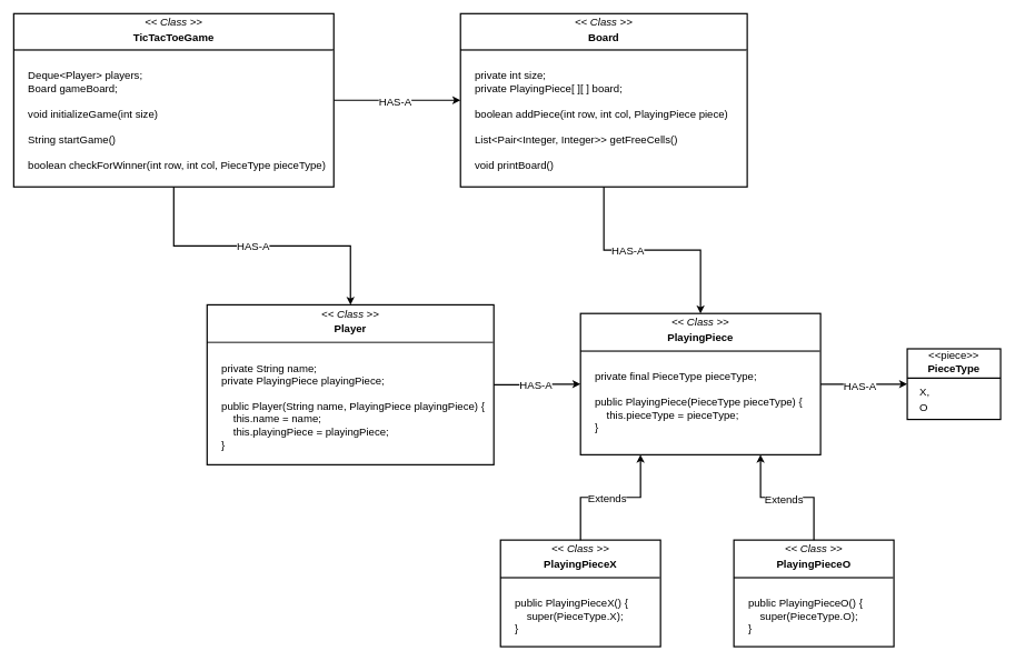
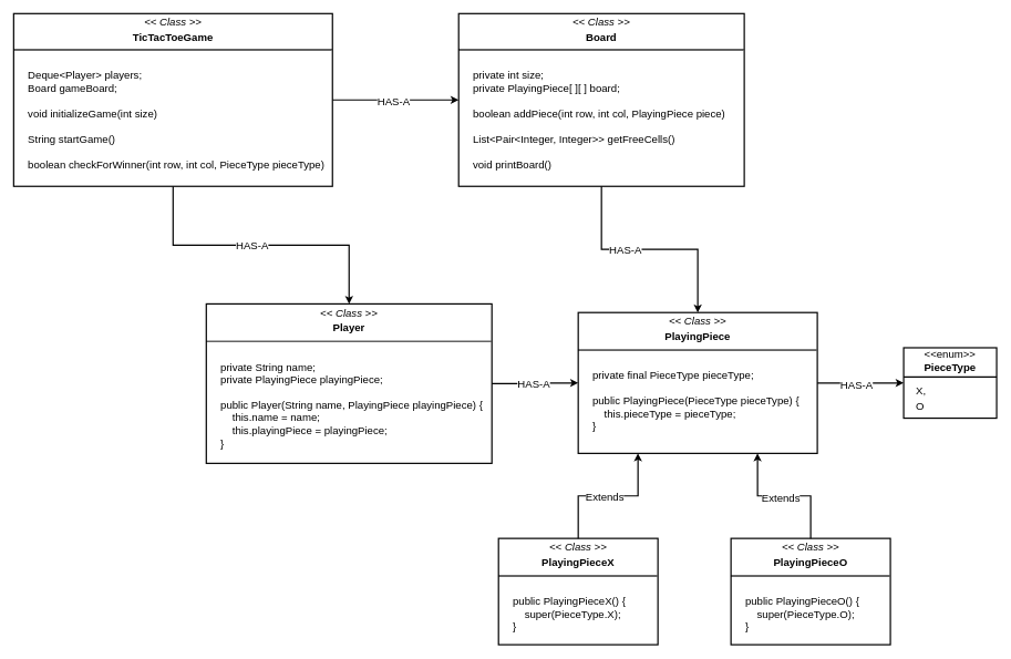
  <mxCell id="0" />
  <mxCell id="1" parent="0" />
  <mxCell id="2" value="" style="fontStyle=1;align=center;verticalAlign=middle;childLayout=stackLayout;horizontal=1;horizontalStack=0;resizeParent=1;resizeParentMax=0;resizeLast=0;marginBottom=0;fontSize=16;strokeWidth=2;fillColor=none;spacing=2;" vertex="1" parent="1"><mxGeometry x="1360" y="523" width="140" height="106" as="geometry" /></mxCell>
- <mxCell id="3" value="&amp;lt;&amp;lt;piece&amp;gt;&amp;gt;" style="html=1;align=center;spacing=2;verticalAlign=middle;strokeColor=none;fillColor=none;whiteSpace=wrap;fontSize=16;strokeWidth=2;" vertex="1" parent="2"><mxGeometry width="140" height="20" as="geometry" /></mxCell>
+ <mxCell id="3" value="&amp;lt;&amp;lt;enum&amp;gt;&amp;gt;" style="html=1;align=center;spacing=2;verticalAlign=middle;strokeColor=none;fillColor=none;whiteSpace=wrap;fontSize=16;strokeWidth=2;" vertex="1" parent="2"><mxGeometry width="140" height="20" as="geometry" /></mxCell>
  <mxCell id="4" value="PieceType" style="html=1;align=center;spacing=2;verticalAlign=middle;strokeColor=none;fillColor=none;whiteSpace=wrap;fontStyle=1;fontSize=16;strokeWidth=2;" vertex="1" parent="2"><mxGeometry y="20" width="140" height="20" as="geometry" /></mxCell>
  <mxCell id="5" value="" style="line;strokeWidth=2;fillColor=none;align=left;verticalAlign=middle;spacingTop=-1;spacingLeft=3;spacingRight=3;rotatable=0;labelPosition=right;points=[];portConstraint=eastwest;fontSize=16;spacing=2;" vertex="1" parent="2"><mxGeometry y="40" width="140" height="8" as="geometry" /></mxCell>
  <mxCell id="6" value="&lt;div style=&quot;line-height: 150%;&quot;&gt;&lt;div style=&quot;line-height: 140%;&quot;&gt;&lt;div style=&quot;line-height: 140%;&quot;&gt;&amp;nbsp; X,&lt;/div&gt;&lt;div style=&quot;line-height: 140%;&quot;&gt;&amp;nbsp; O&lt;/div&gt;&lt;/div&gt;&lt;/div&gt;" style="html=1;align=left;spacing=2;spacingLeft=8;verticalAlign=middle;strokeColor=none;fillColor=none;whiteSpace=wrap;fontSize=16;strokeWidth=2;" vertex="1" parent="2"><mxGeometry y="48" width="140" height="58" as="geometry" /></mxCell>
  <mxCell id="7" style="edgeStyle=orthogonalEdgeStyle;rounded=0;orthogonalLoop=1;jettySize=auto;html=1;entryX=0;entryY=0.5;entryDx=0;entryDy=0;fontSize=16;strokeWidth=2;spacing=2;" edge="1" parent="1" source="9" target="2"><mxGeometry relative="1" as="geometry" /></mxCell>
  <mxCell id="8" value="HAS-A" style="edgeLabel;html=1;align=center;verticalAlign=middle;resizable=0;points=[];fontSize=16;spacing=2;" vertex="1" connectable="0" parent="7"><mxGeometry x="-0.108" y="-1" relative="1" as="geometry"><mxPoint y="1" as="offset" /></mxGeometry></mxCell>
  <mxCell id="9" value="&lt;p style=&quot;margin: 4px 0px 0px; text-align: center;&quot;&gt;&lt;span style=&quot;background-color: initial;&quot;&gt;&lt;font&gt;&lt;i&gt;&amp;lt;&amp;lt; Class &amp;gt;&amp;gt;&lt;/i&gt;&lt;/font&gt;&lt;/span&gt;&lt;/p&gt;&lt;p style=&quot;margin: 4px 0px 0px; text-align: center;&quot;&gt;&lt;b&gt;PlayingPiece&lt;/b&gt;&lt;/p&gt;&lt;div style=&quot;height: 2px;&quot;&gt;&lt;br&gt;&lt;/div&gt;&lt;hr style=&quot;border-style: solid;&quot;&gt;&lt;p style=&quot;margin: 0px 0px 0px 4px;&quot;&gt;&lt;br&gt;&lt;/p&gt;&lt;p style=&quot;margin: 0px 0px 0px 4px;&quot;&gt;&lt;/p&gt;&lt;p style=&quot;margin: 0px 0px 0px 4px;&quot;&gt;&lt;span&gt;&amp;nbsp; &amp;nbsp;&amp;nbsp;&lt;/span&gt;&lt;span style=&quot;background-color: transparent;&quot;&gt;private final PieceType pieceType;&lt;/span&gt;&lt;/p&gt;&lt;p style=&quot;margin: 0px 0px 0px 4px;&quot;&gt;&lt;br&gt;&lt;/p&gt;&lt;p style=&quot;margin: 0px 0px 0px 4px;&quot;&gt;&amp;nbsp; &amp;nbsp; public PlayingPiece(PieceType pieceType) {&lt;/p&gt;&lt;p style=&quot;margin: 0px 0px 0px 4px;&quot;&gt;&amp;nbsp; &amp;nbsp; &amp;nbsp; &amp;nbsp; this.pieceType = pieceType;&lt;/p&gt;&lt;p style=&quot;margin: 0px 0px 0px 4px;&quot;&gt;&amp;nbsp; &amp;nbsp; }&lt;/p&gt;" style="verticalAlign=top;align=left;overflow=fill;html=1;whiteSpace=wrap;strokeWidth=2;fontSize=16;fillColor=none;spacing=2;" vertex="1" parent="1"><mxGeometry x="870" y="470" width="360" height="212" as="geometry" /></mxCell>
  <mxCell id="10" style="edgeStyle=orthogonalEdgeStyle;rounded=0;orthogonalLoop=1;jettySize=auto;html=1;entryX=0.25;entryY=1;entryDx=0;entryDy=0;fontSize=16;strokeWidth=2;spacing=2;" edge="1" parent="1" source="12" target="9"><mxGeometry relative="1" as="geometry" /></mxCell>
  <mxCell id="11" value="Extends" style="edgeLabel;html=1;align=center;verticalAlign=middle;resizable=0;points=[];fontSize=16;spacing=2;" vertex="1" connectable="0" parent="10"><mxGeometry x="-0.056" relative="1" as="geometry"><mxPoint y="1" as="offset" /></mxGeometry></mxCell>
  <mxCell id="12" value="&lt;p style=&quot;margin: 4px 0px 0px; text-align: center;&quot;&gt;&lt;span style=&quot;background-color: initial;&quot;&gt;&lt;font&gt;&lt;i&gt;&amp;lt;&amp;lt; Class &amp;gt;&amp;gt;&lt;/i&gt;&lt;/font&gt;&lt;/span&gt;&lt;/p&gt;&lt;p style=&quot;margin: 4px 0px 0px; text-align: center;&quot;&gt;&lt;b&gt;PlayingPieceX&lt;/b&gt;&lt;/p&gt;&lt;div style=&quot;height: 2px;&quot;&gt;&lt;br&gt;&lt;/div&gt;&lt;hr style=&quot;border-style: solid;&quot;&gt;&lt;p style=&quot;margin: 0px 0px 0px 4px;&quot;&gt;&lt;br&gt;&lt;/p&gt;&lt;p style=&quot;margin: 0px 0px 0px 4px;&quot;&gt;&lt;/p&gt;&lt;p style=&quot;margin: 0px 0px 0px 4px;&quot;&gt;&lt;span&gt;&amp;nbsp; &amp;nbsp;&amp;nbsp;&lt;/span&gt;&lt;span style=&quot;background-color: transparent;&quot;&gt;public PlayingPieceX() {&lt;/span&gt;&lt;/p&gt;&lt;p style=&quot;margin: 0px 0px 0px 4px;&quot;&gt;&amp;nbsp; &amp;nbsp; &amp;nbsp; &amp;nbsp; super(PieceType.X);&lt;/p&gt;&lt;p style=&quot;margin: 0px 0px 0px 4px;&quot;&gt;&amp;nbsp; &amp;nbsp; }&lt;/p&gt;" style="verticalAlign=top;align=left;overflow=fill;html=1;whiteSpace=wrap;strokeWidth=2;fontSize=16;fillColor=none;spacing=2;" vertex="1" parent="1"><mxGeometry x="750" y="810" width="240" height="160" as="geometry" /></mxCell>
  <mxCell id="13" style="edgeStyle=orthogonalEdgeStyle;rounded=0;orthogonalLoop=1;jettySize=auto;html=1;entryX=0.75;entryY=1;entryDx=0;entryDy=0;fontSize=16;strokeWidth=2;spacing=2;" edge="1" parent="1" source="15" target="9"><mxGeometry relative="1" as="geometry" /></mxCell>
  <mxCell id="14" value="Extends" style="edgeLabel;html=1;align=center;verticalAlign=middle;resizable=0;points=[];fontSize=16;spacing=2;" vertex="1" connectable="0" parent="13"><mxGeometry x="0.059" y="2" relative="1" as="geometry"><mxPoint as="offset" /></mxGeometry></mxCell>
  <mxCell id="15" value="&lt;p style=&quot;margin: 4px 0px 0px; text-align: center;&quot;&gt;&lt;span style=&quot;background-color: initial;&quot;&gt;&lt;font&gt;&lt;i&gt;&amp;lt;&amp;lt; Class &amp;gt;&amp;gt;&lt;/i&gt;&lt;/font&gt;&lt;/span&gt;&lt;/p&gt;&lt;p style=&quot;margin: 4px 0px 0px; text-align: center;&quot;&gt;&lt;b&gt;PlayingPieceO&lt;/b&gt;&lt;/p&gt;&lt;div style=&quot;height: 2px;&quot;&gt;&lt;br&gt;&lt;/div&gt;&lt;hr style=&quot;border-style: solid;&quot;&gt;&lt;p style=&quot;margin: 0px 0px 0px 4px;&quot;&gt;&lt;br&gt;&lt;/p&gt;&lt;p style=&quot;margin: 0px 0px 0px 4px;&quot;&gt;&lt;/p&gt;&lt;p style=&quot;margin: 0px 0px 0px 4px;&quot;&gt;&lt;span&gt;&amp;nbsp; &amp;nbsp;&amp;nbsp;&lt;/span&gt;&lt;span style=&quot;background-color: transparent;&quot;&gt;public PlayingPieceO() {&lt;/span&gt;&lt;/p&gt;&lt;p style=&quot;margin: 0px 0px 0px 4px;&quot;&gt;&amp;nbsp; &amp;nbsp; &amp;nbsp; &amp;nbsp; super(PieceType.O);&lt;/p&gt;&lt;p style=&quot;margin: 0px 0px 0px 4px;&quot;&gt;&amp;nbsp; &amp;nbsp; }&lt;/p&gt;" style="verticalAlign=top;align=left;overflow=fill;html=1;whiteSpace=wrap;strokeWidth=2;fontSize=16;fillColor=none;spacing=2;" vertex="1" parent="1"><mxGeometry x="1100" y="810" width="240" height="160" as="geometry" /></mxCell>
  <mxCell id="16" style="edgeStyle=orthogonalEdgeStyle;rounded=0;orthogonalLoop=1;jettySize=auto;html=1;entryX=0;entryY=0.5;entryDx=0;entryDy=0;strokeWidth=2;fontSize=16;spacing=2;" edge="1" parent="1" source="18" target="9"><mxGeometry relative="1" as="geometry" /></mxCell>
  <mxCell id="17" value="HAS-A" style="edgeLabel;html=1;align=center;verticalAlign=middle;resizable=0;points=[];fontSize=16;spacing=2;" vertex="1" connectable="0" parent="16"><mxGeometry x="-0.057" y="2" relative="1" as="geometry"><mxPoint y="1" as="offset" /></mxGeometry></mxCell>
  <mxCell id="18" value="&lt;p style=&quot;margin: 4px 0px 0px; text-align: center;&quot;&gt;&lt;span style=&quot;background-color: initial;&quot;&gt;&lt;font&gt;&lt;i&gt;&amp;lt;&amp;lt; Class &amp;gt;&amp;gt;&lt;/i&gt;&lt;/font&gt;&lt;/span&gt;&lt;/p&gt;&lt;p style=&quot;margin: 4px 0px 0px; text-align: center;&quot;&gt;&lt;b&gt;Player&lt;/b&gt;&lt;/p&gt;&lt;div style=&quot;height: 2px;&quot;&gt;&lt;br&gt;&lt;/div&gt;&lt;hr style=&quot;border-style: solid;&quot;&gt;&lt;p style=&quot;margin: 0px 0px 0px 4px;&quot;&gt;&lt;br&gt;&lt;/p&gt;&lt;p style=&quot;margin: 0px 0px 0px 4px;&quot;&gt;&lt;/p&gt;&lt;p style=&quot;margin: 0px 0px 0px 4px;&quot;&gt;&lt;span&gt;&amp;nbsp; &amp;nbsp;&amp;nbsp;&lt;/span&gt;&lt;span style=&quot;background-color: transparent;&quot;&gt;private String name;&lt;/span&gt;&lt;/p&gt;&lt;p style=&quot;margin: 0px 0px 0px 4px;&quot;&gt;&amp;nbsp; &amp;nbsp; private PlayingPiece playingPiece;&lt;/p&gt;&lt;p style=&quot;margin: 0px 0px 0px 4px;&quot;&gt;&lt;br&gt;&lt;/p&gt;&lt;p style=&quot;margin: 0px 0px 0px 4px;&quot;&gt;&amp;nbsp; &amp;nbsp; public Player(String name, PlayingPiece playingPiece) {&lt;/p&gt;&lt;p style=&quot;margin: 0px 0px 0px 4px;&quot;&gt;&amp;nbsp; &amp;nbsp; &amp;nbsp; &amp;nbsp; this.name = name;&lt;/p&gt;&lt;p style=&quot;margin: 0px 0px 0px 4px;&quot;&gt;&amp;nbsp; &amp;nbsp; &amp;nbsp; &amp;nbsp; this.playingPiece = playingPiece;&lt;/p&gt;&lt;p style=&quot;margin: 0px 0px 0px 4px;&quot;&gt;&amp;nbsp; &amp;nbsp; }&amp;nbsp;&lt;/p&gt;" style="verticalAlign=top;align=left;overflow=fill;html=1;whiteSpace=wrap;strokeWidth=2;fontSize=16;fillColor=none;spacing=2;" vertex="1" parent="1"><mxGeometry x="310" y="457" width="430" height="240" as="geometry" /></mxCell>
  <mxCell id="19" style="edgeStyle=orthogonalEdgeStyle;rounded=0;orthogonalLoop=1;jettySize=auto;html=1;fontSize=16;spacing=2;strokeWidth=2;" edge="1" parent="1" source="21" target="9"><mxGeometry relative="1" as="geometry" /></mxCell>
  <mxCell id="20" value="HAS-A" style="edgeLabel;html=1;align=center;verticalAlign=middle;resizable=0;points=[];fontSize=16;spacing=2;" vertex="1" connectable="0" parent="19"><mxGeometry x="-0.223" y="1" relative="1" as="geometry"><mxPoint as="offset" /></mxGeometry></mxCell>
  <mxCell id="21" value="&lt;p style=&quot;margin: 4px 0px 0px; text-align: center;&quot;&gt;&lt;span style=&quot;background-color: initial;&quot;&gt;&lt;font&gt;&lt;i&gt;&amp;lt;&amp;lt; Class &amp;gt;&amp;gt;&lt;/i&gt;&lt;/font&gt;&lt;/span&gt;&lt;/p&gt;&lt;p style=&quot;margin: 4px 0px 0px; text-align: center;&quot;&gt;&lt;b&gt;Board&lt;/b&gt;&lt;/p&gt;&lt;hr style=&quot;border-style: solid;&quot;&gt;&lt;p style=&quot;margin: 0px 0px 0px 4px;&quot;&gt;&lt;br&gt;&lt;/p&gt;&lt;p style=&quot;margin: 0px 0px 0px 4px;&quot;&gt;&lt;/p&gt;&lt;p style=&quot;margin: 0px 0px 0px 4px;&quot;&gt;&lt;span&gt;&amp;nbsp; &amp;nbsp;&amp;nbsp;&lt;/span&gt;&lt;span style=&quot;background-color: transparent;&quot;&gt;private int size;&lt;/span&gt;&lt;/p&gt;&lt;p style=&quot;margin: 0px 0px 0px 4px;&quot;&gt;&amp;nbsp; &amp;nbsp; private PlayingPiece[ ][ ] board;&lt;/p&gt;&lt;p style=&quot;margin: 0px 0px 0px 4px;&quot;&gt;&lt;br&gt;&lt;/p&gt;&lt;p style=&quot;margin: 0px 0px 0px 4px;&quot;&gt;&amp;nbsp; &amp;nbsp;&amp;nbsp;boolean addPiece(int row, int col, PlayingPiece piece)&lt;/p&gt;&lt;p style=&quot;margin: 0px 0px 0px 4px;&quot;&gt;&lt;br&gt;&lt;/p&gt;&lt;p style=&quot;margin: 0px 0px 0px 4px;&quot;&gt;&amp;nbsp; &amp;nbsp; List&amp;lt;Pair&amp;lt;Integer, Integer&amp;gt;&amp;gt; getFreeCells()&lt;/p&gt;&lt;p style=&quot;margin: 0px 0px 0px 4px;&quot;&gt;&lt;br&gt;&lt;/p&gt;&lt;p style=&quot;margin: 0px 0px 0px 4px;&quot;&gt;&amp;nbsp; &amp;nbsp; void printBoard()&lt;/p&gt;" style="verticalAlign=top;align=left;overflow=fill;html=1;whiteSpace=wrap;strokeWidth=2;fontSize=16;fillColor=none;spacing=2;" vertex="1" parent="1"><mxGeometry x="690" y="20" width="430" height="260" as="geometry" /></mxCell>
  <mxCell id="22" style="edgeStyle=orthogonalEdgeStyle;rounded=0;orthogonalLoop=1;jettySize=auto;html=1;entryX=0;entryY=0.5;entryDx=0;entryDy=0;fontSize=16;spacing=2;strokeWidth=2;" edge="1" parent="1" source="26" target="21"><mxGeometry relative="1" as="geometry" /></mxCell>
  <mxCell id="23" value="HAS-A" style="edgeLabel;html=1;align=center;verticalAlign=middle;resizable=0;points=[];fontSize=16;spacing=2;" vertex="1" connectable="0" parent="22"><mxGeometry x="-0.037" y="-1" relative="1" as="geometry"><mxPoint as="offset" /></mxGeometry></mxCell>
  <mxCell id="24" style="edgeStyle=orthogonalEdgeStyle;rounded=0;orthogonalLoop=1;jettySize=auto;html=1;entryX=0.5;entryY=0;entryDx=0;entryDy=0;fontSize=16;spacing=2;strokeWidth=2;" edge="1" parent="1" source="26" target="18"><mxGeometry relative="1" as="geometry" /></mxCell>
  <mxCell id="25" value="HAS-A" style="edgeLabel;html=1;align=center;verticalAlign=middle;resizable=0;points=[];fontSize=16;spacing=2;" vertex="1" connectable="0" parent="24"><mxGeometry x="-0.064" relative="1" as="geometry"><mxPoint as="offset" /></mxGeometry></mxCell>
  <mxCell id="26" value="&lt;p style=&quot;margin: 4px 0px 0px; text-align: center;&quot;&gt;&lt;span style=&quot;background-color: initial;&quot;&gt;&lt;font&gt;&lt;i&gt;&amp;lt;&amp;lt; Class &amp;gt;&amp;gt;&lt;/i&gt;&lt;/font&gt;&lt;/span&gt;&lt;/p&gt;&lt;p style=&quot;margin: 4px 0px 0px; text-align: center;&quot;&gt;&lt;b&gt;TicTacToeGame&lt;/b&gt;&lt;/p&gt;&lt;hr style=&quot;border-style: solid;&quot;&gt;&lt;p style=&quot;margin: 0px 0px 0px 4px;&quot;&gt;&lt;br&gt;&lt;/p&gt;&lt;p style=&quot;margin: 0px 0px 0px 4px;&quot;&gt;&lt;/p&gt;&lt;p style=&quot;margin: 0px 0px 0px 4px;&quot;&gt;&lt;span&gt;&amp;nbsp; &amp;nbsp;&amp;nbsp;&lt;/span&gt;&lt;span style=&quot;background-color: transparent;&quot;&gt;Deque&amp;lt;Player&amp;gt; players;&lt;/span&gt;&lt;/p&gt;&lt;p style=&quot;margin: 0px 0px 0px 4px;&quot;&gt;&amp;nbsp; &amp;nbsp; Board gameBoard;&lt;/p&gt;&lt;p style=&quot;margin: 0px 0px 0px 4px;&quot;&gt;&lt;br&gt;&lt;/p&gt;&lt;p style=&quot;margin: 0px 0px 0px 4px;&quot;&gt;&amp;nbsp; &amp;nbsp;&amp;nbsp;void initializeGame(int size)&lt;/p&gt;&lt;p style=&quot;margin: 0px 0px 0px 4px;&quot;&gt;&lt;br&gt;&lt;/p&gt;&lt;p style=&quot;margin: 0px 0px 0px 4px;&quot;&gt;&amp;nbsp; &amp;nbsp; String startGame()&lt;/p&gt;&lt;p style=&quot;margin: 0px 0px 0px 4px;&quot;&gt;&lt;br&gt;&lt;/p&gt;&lt;p style=&quot;margin: 0px 0px 0px 4px;&quot;&gt;&amp;nbsp; &amp;nbsp; boolean checkForWinner(int row, int col, PieceType pieceType)&lt;/p&gt;" style="verticalAlign=top;align=left;overflow=fill;html=1;whiteSpace=wrap;strokeWidth=2;fontSize=16;fillColor=none;spacing=2;" vertex="1" parent="1"><mxGeometry x="20" y="20" width="480" height="260" as="geometry" /></mxCell>
